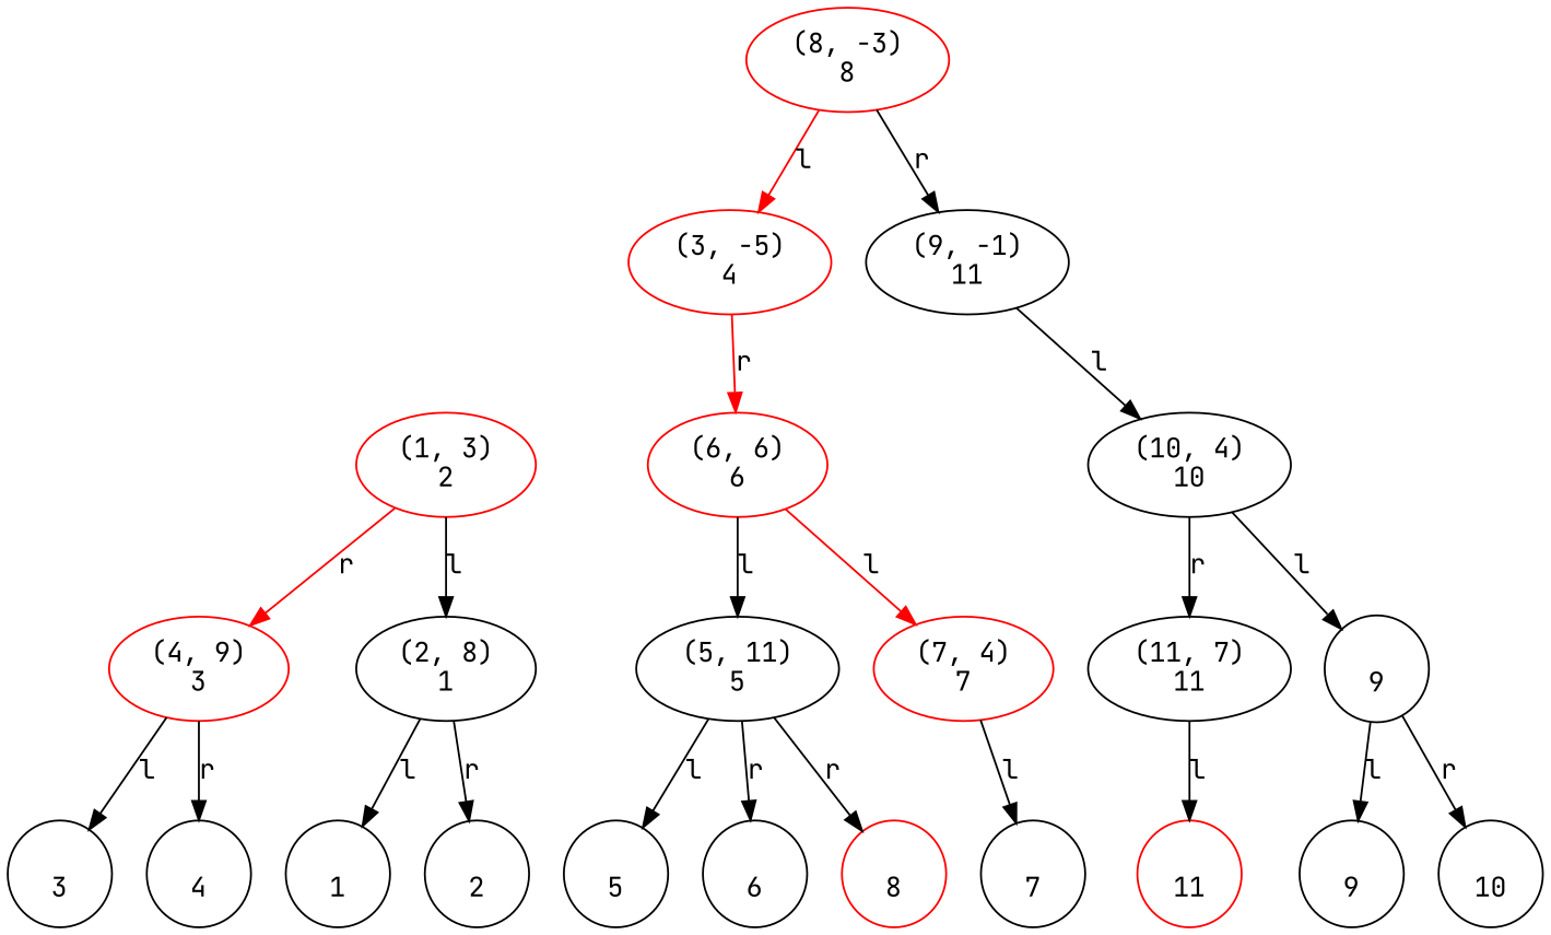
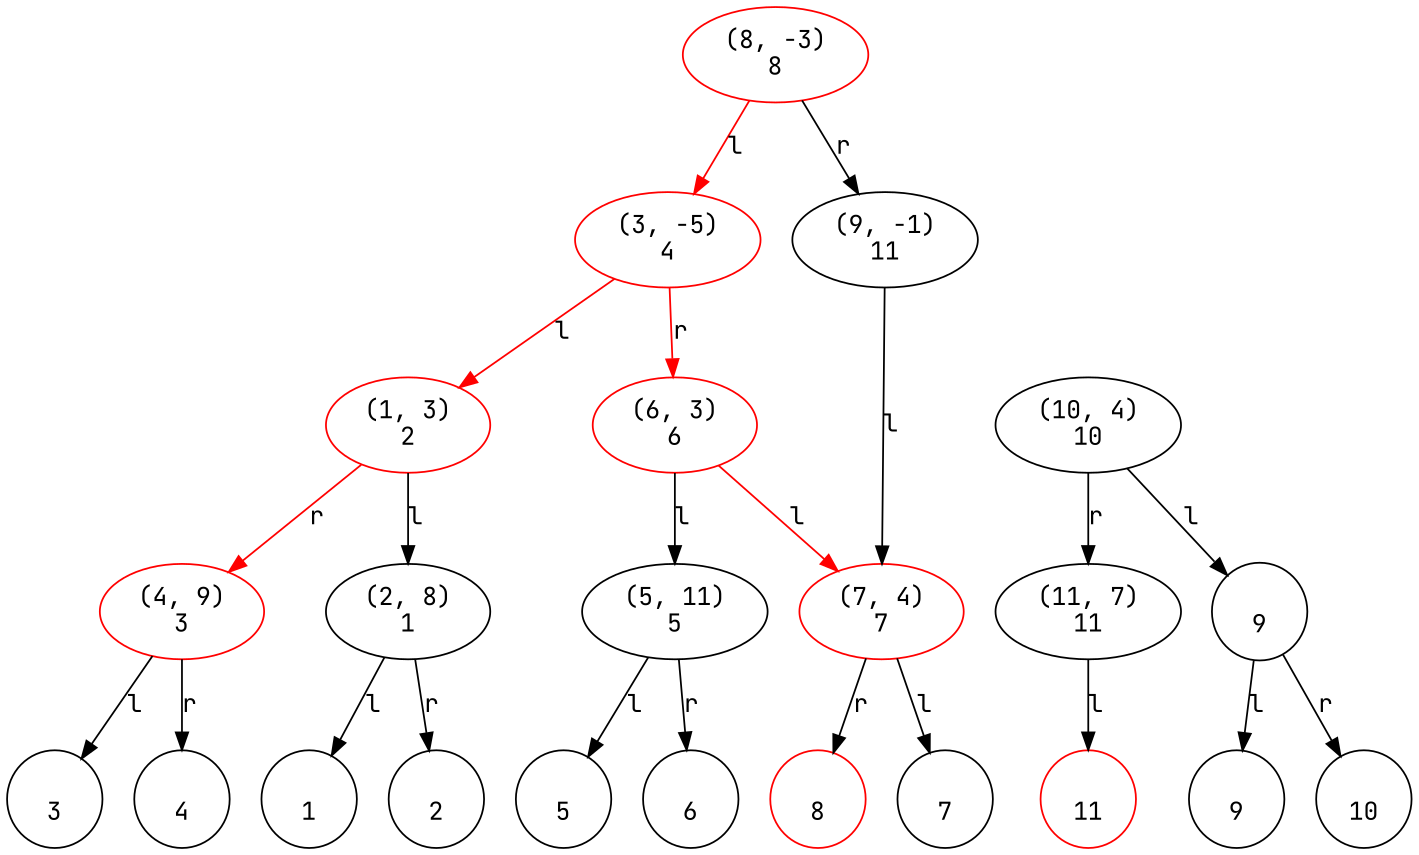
  digraph {
    fontname="JetBrains Mono"
    node [fontname="JetBrains Mono"]
    edge [fontname="JetBrains Mono"]
    n1 [color=red label="(8, -3)\n8"]
    n2 [color=red label="(3, -5)\n4"]
    n3 [label="(9, -1)\n11"]
    n4 [color=red label="(1, 3)\n2"]
-   n5 [color=red label="(6, 6)\n6"]
+   n5 [color=red label="(6, 3)\n6"]
    n6 [label="(10, 4)\n10"]
    n7 [label="(2, 8)\n1"]
    n8 [color=red label="(4, 9)\n3"]
    n9 [label="(5, 11)\n5"]
    n10 [color=red label="(7, 4)\n7"]
    n11 [label="\n9"]
    n12 [label="(11, 7)\n11"]
    n13 [label="\n9"]
    n14 [label="\n10"]
    n15 [color=red label="\n11"]
    n16 [label="\n1"]
    n17 [label="\n2"]
    n18 [label="\n3"]
    n19 [label="\n4"]
    n20 [label="\n5"]
    n21 [label="\n6"]
    n22 [label="\n7"]
    n23 [color=red label="\n8"]
    n1 -> n2 [color=red label=l]
    n1 -> n3 [label=r]
+   n2 -> n4 [color=red label=l]
    n2 -> n5 [color=red label=r]
-   n3 -> n6 [label=l]
+   n3 -> n10 [label=l]
    n4 -> n7 [label=l]
    n4 -> n8 [color=red label=r]
    n5 -> n9 [label=l]
    n5 -> n10 [color=red label=l]
    n6 -> n11 [label=l]
    n6 -> n12 [label=r]
    n7 -> n16 [label=l]
    n7 -> n17 [label=r]
    n8 -> n18 [label=l]
    n8 -> n19 [label=r]
    n9 -> n20 [label=l]
    n9 -> n21 [label=r]
    n10 -> n22 [label=l]
-   n9 -> n23 [label=r]
+   n10 -> n23 [label=r]
    n11 -> n13 [label=l]
    n11 -> n14 [label=r]
    n12 -> n15 [label=l]
  }
